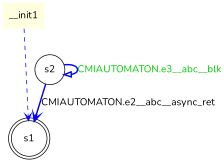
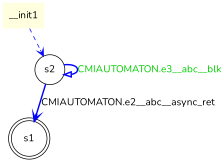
  digraph {
    fontname=Nunito
    node [fontname=Nunito]
    edge [arrowhead=vee color=blue fontname=Nunito style=bold]
    n1 [label=<s1> shape=doublecircle]
    n2 [label=<s2> shape=circle]
    __init1 [fillcolor=lightyellow shape=none style=filled]
    n2 -> n1 [label=<<font color="#000000">CMIAUTOMATON.e2__abc__async_ret</font>>]
    n2 -> n2 [arrowhead=onormal label=<<font color="#00cc00">CMIAUTOMATON.e3__abc__blk</font>>]
-   __init1 -> n1 [style=dashed]
+   __init1 -> n2 [style=dashed]
  }
